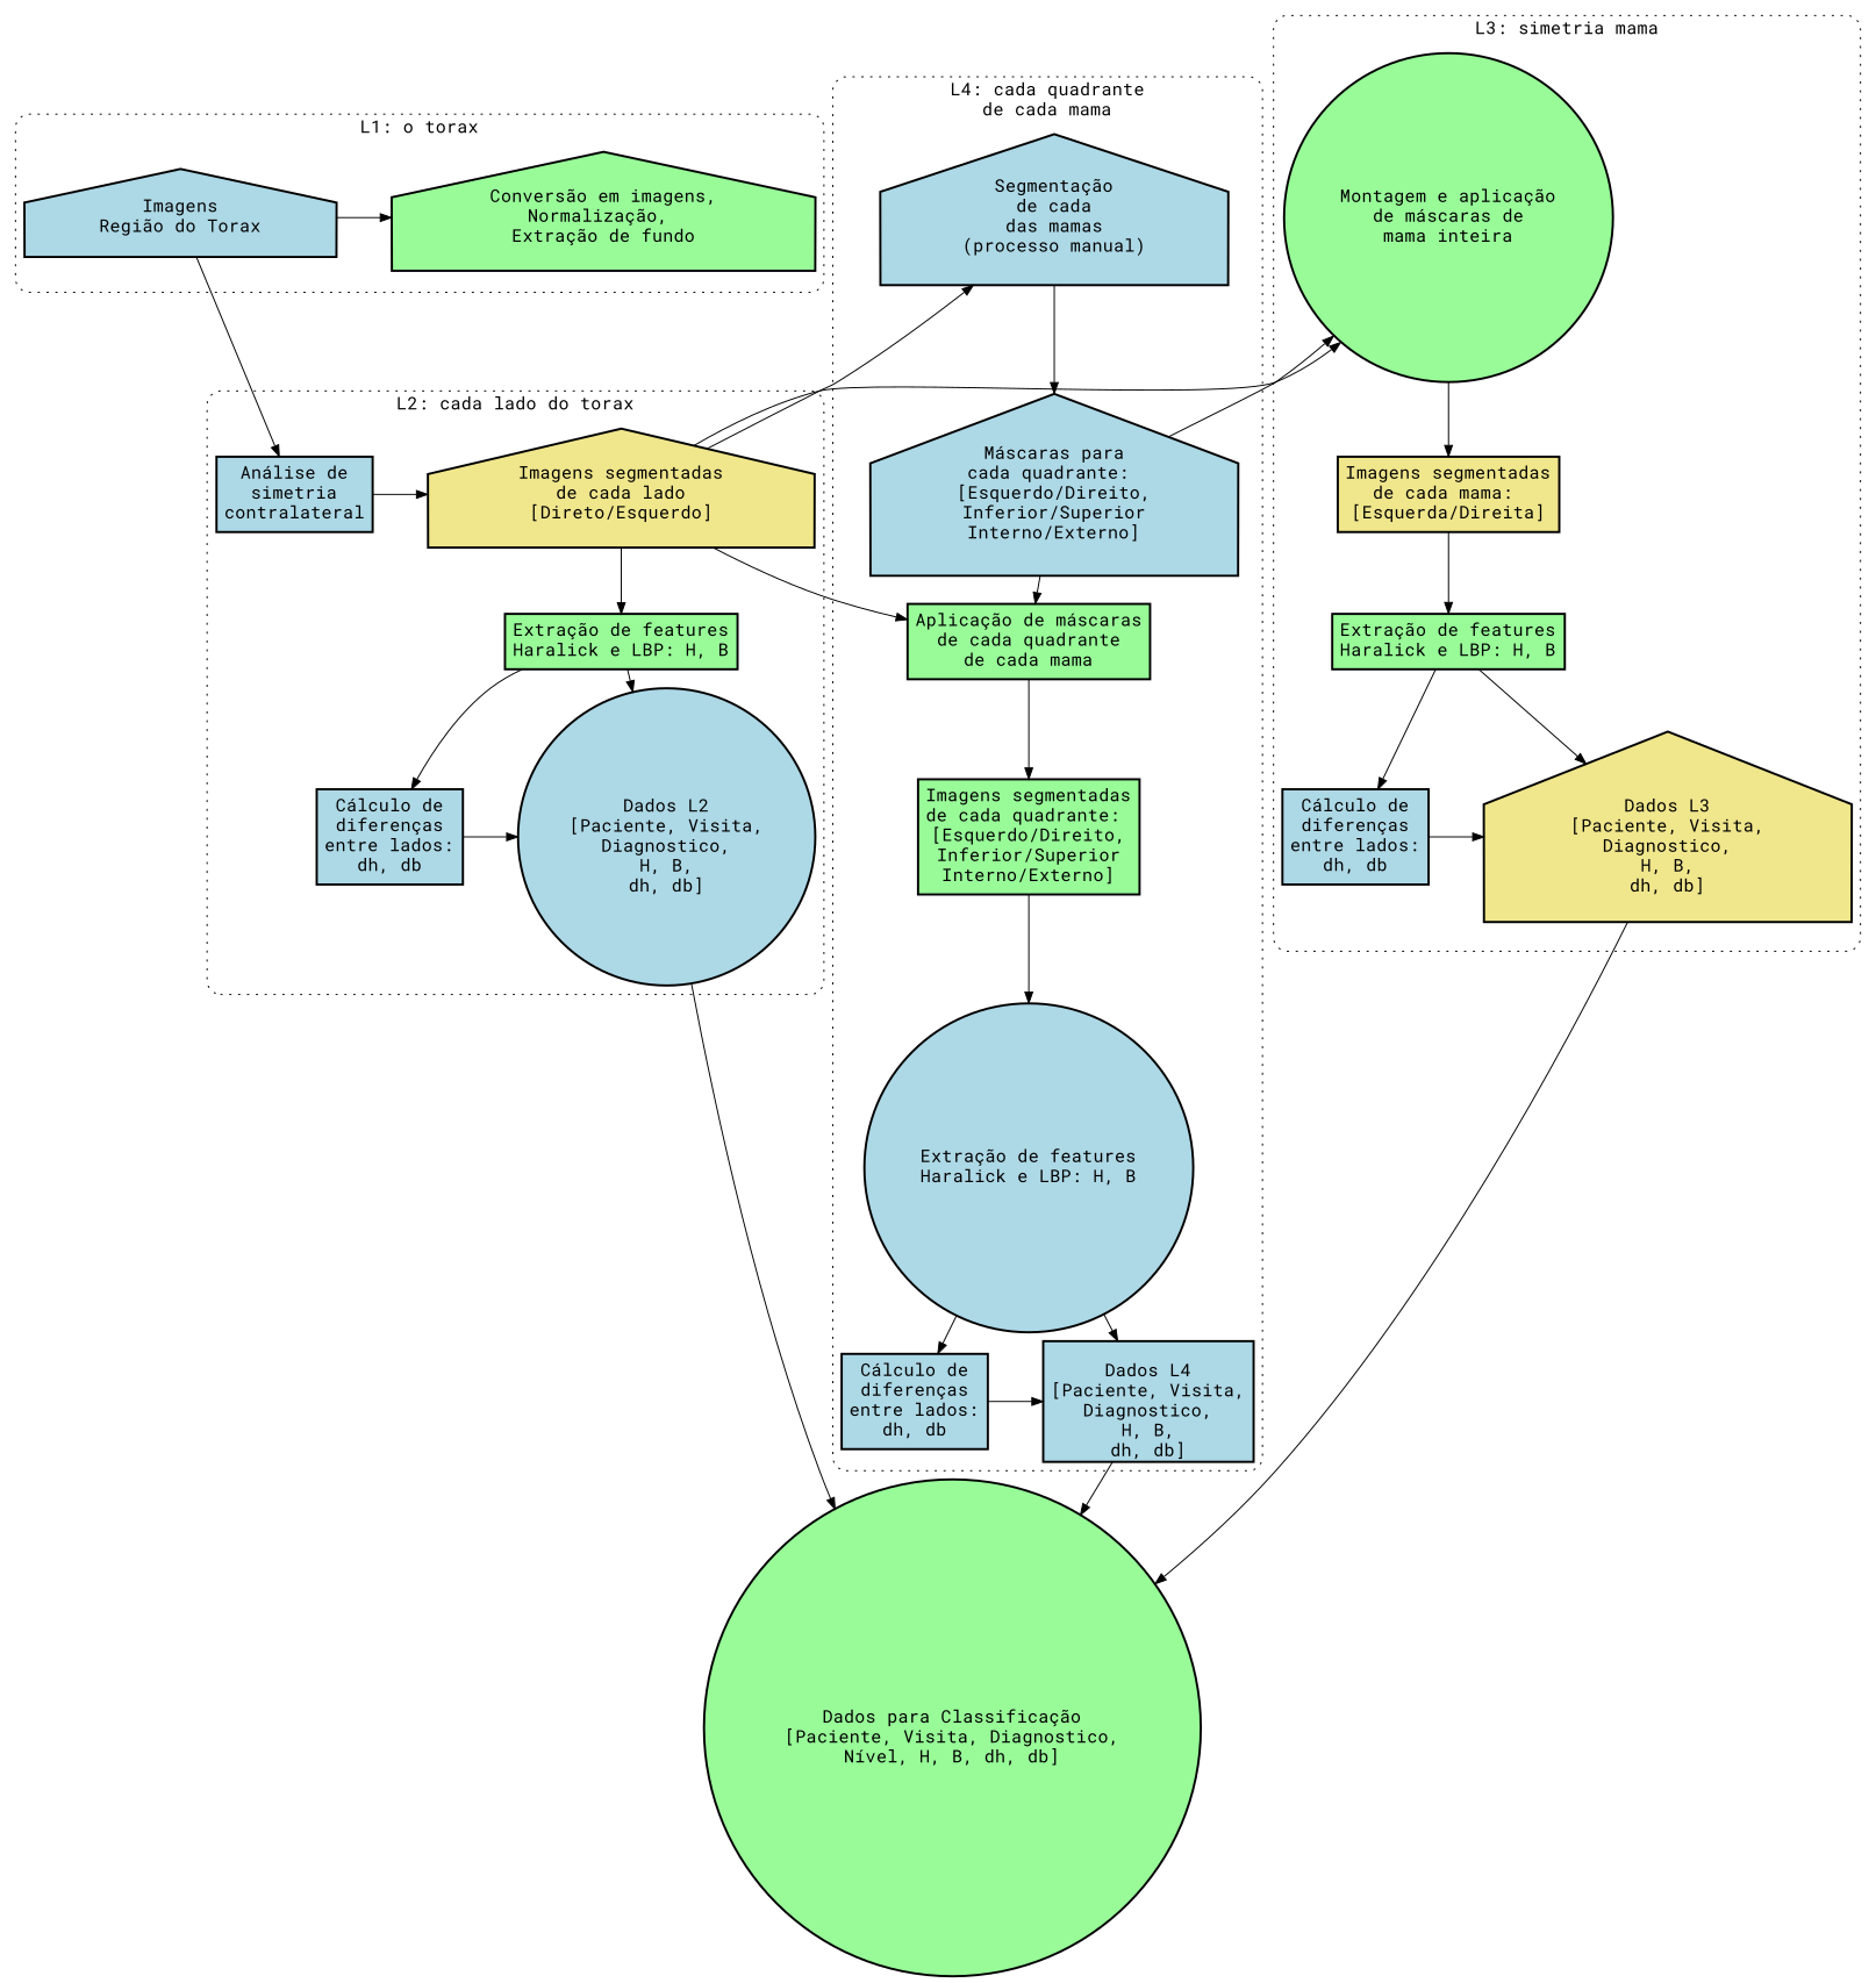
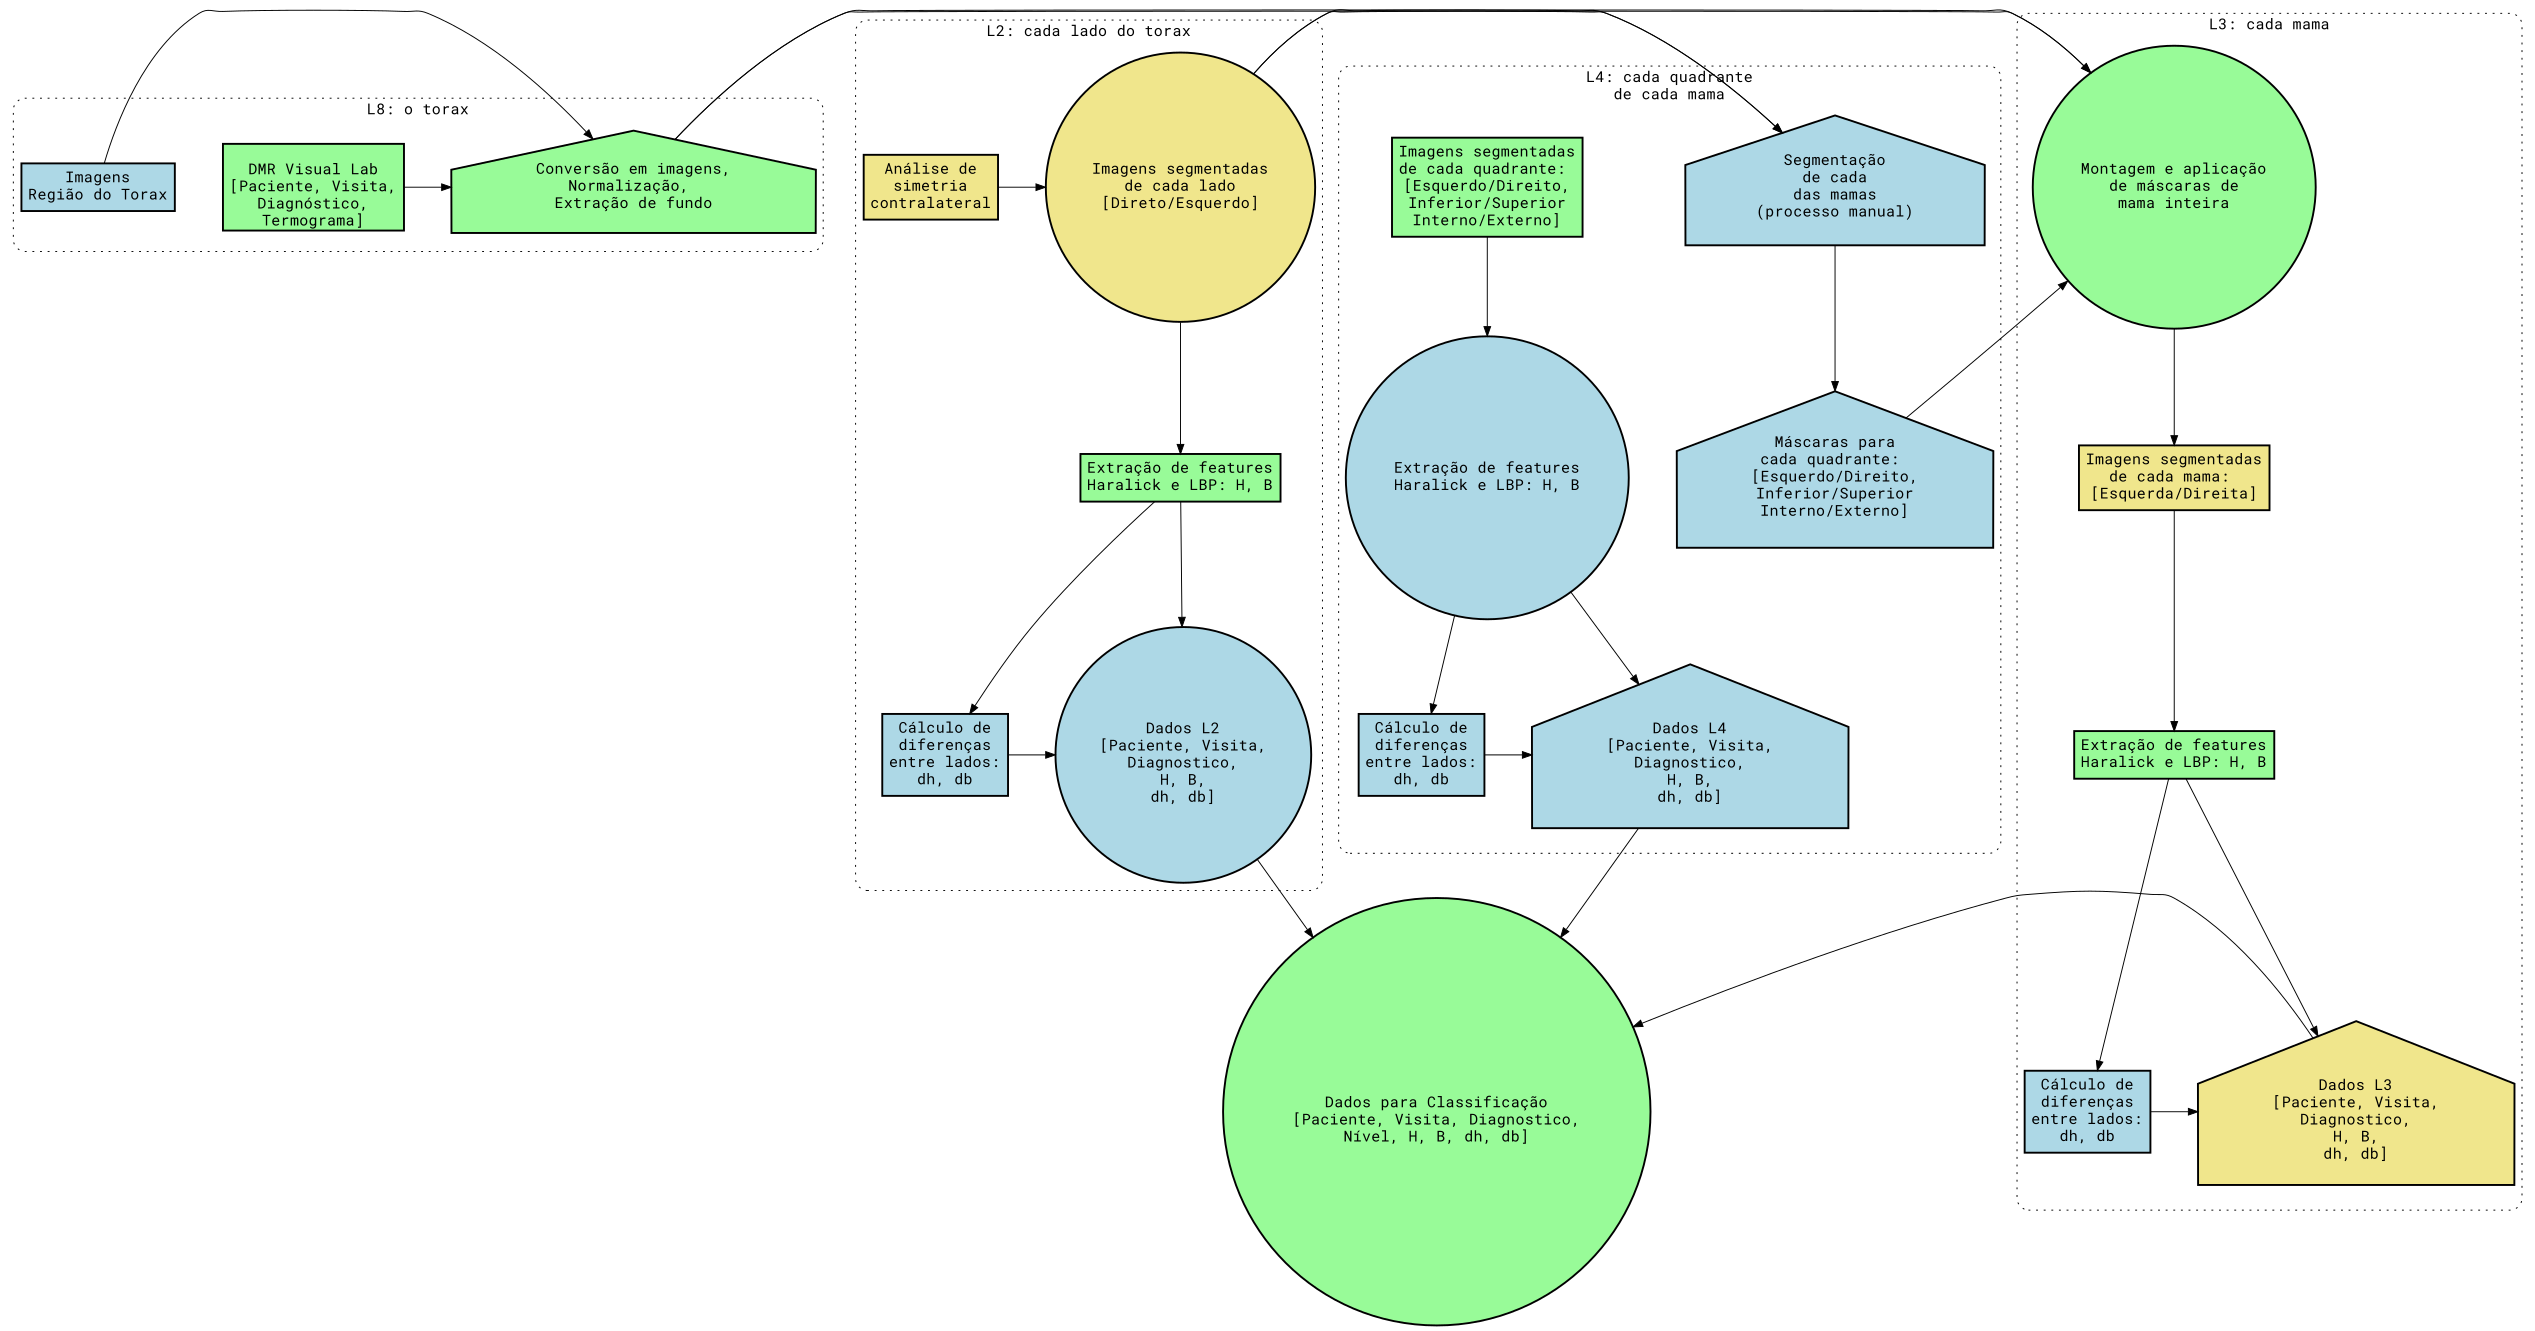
  digraph {
    fontname="Roboto Mono"
    nodesep=0.7
    ranksep=0.05
    node [fillcolor=lightblue fontname="Roboto Mono" fontsize=16 margin="0.1,0.1" shape=box style="filled,bold"]
    edge [fontname="Roboto Mono" fontsize=14]
+   n1 [fillcolor=palegreen label="\nDMR Visual Lab\n[Paciente, Visita,\nDiagnóstico,\nTermograma]" margin="0.1,0"]
    n2 [fillcolor=palegreen label="Conversão em imagens,\nNormalização, \nExtração de fundo" shape=house]
-   n3 [label="Imagens\nRegião do Torax" shape=house]
-   n4 [fillcolor=khaki label="Imagens segmentadas\nde cada lado\n[Direto/Esquerdo]" shape=house]
-   n5 [label="Análise de\nsimetria\ncontralateral"]
+   n3 [label="Imagens\nRegião do Torax"]
+   n4 [fillcolor=khaki label="Imagens segmentadas\nde cada lado\n[Direto/Esquerdo]" shape=circle]
+   n5 [fillcolor=khaki label="Análise de\nsimetria\ncontralateral"]
    n6 [label="Cálculo de\ndiferenças\nentre lados:\ndh, db"]
    n7 [label="\nDados L2\n[Paciente, Visita,\nDiagnostico,\nH, B,\ndh, db]" margin="0.1,0" shape=circle]
    n8 [fillcolor=palegreen label="Extração de features\nHaralick e LBP: H, B"]
    n9 [label="Cálculo de\ndiferenças\nentre lados:\ndh, db"]
    n10 [fillcolor=khaki label="\nDados L3\n[Paciente, Visita,\nDiagnostico,\nH, B,\ndh, db]" margin="0.1,0" shape=house]
    n11 [fillcolor=palegreen label="Montagem e aplicação\nde máscaras de\nmama inteira" shape=circle]
    n12 [fillcolor=khaki label="Imagens segmentadas\nde cada mama: \n[Esquerda/Direita]"]
    n13 [fillcolor=palegreen label="Extração de features\nHaralick e LBP: H, B"]
    n14 [label="Cálculo de\ndiferenças\nentre lados:\ndh, db"]
-   n15 [label="\nDados L4\n[Paciente, Visita,\nDiagnostico,\nH, B,\ndh, db]" margin="0.1,0"]
+   n15 [label="\nDados L4\n[Paciente, Visita,\nDiagnostico,\nH, B,\ndh, db]" margin="0.1,0" shape=house]
    n16 [label="Segmentação\nde cada\ndas mamas\n(processo manual)" shape=house]
    n17 [label="Máscaras para\ncada quadrante: \n[Esquerdo/Direito,\nInferior/Superior\nInterno/Externo]" shape=house]
-   n18 [fillcolor=palegreen label="Aplicação de máscaras\nde cada quadrante\nde cada mama"]
    n19 [fillcolor=palegreen label="Imagens segmentadas\nde cada quadrante: \n[Esquerdo/Direito,\nInferior/Superior\nInterno/Externo]"]
    n20 [label="Extração de features\nHaralick e LBP: H, B" shape=circle]
    n21 [fillcolor=palegreen label="\nDados para Classificação\n[Paciente, Visita, Diagnostico,\nNível, H, B, dh, db]" margin="0.1,0" shape=circle]
    subgraph cluster_1 {
      fontsize=16
-     label="L1: o torax"
+     label="L8: o torax"
      style="rounded,dotted"
      subgraph sub_2 {
        fontsize=16
        label="L1: o torax"
        rank=same
        style="rounded,dotted"
+       n1
        n2
        n3
      }
    }
    subgraph cluster_3 {
      fontsize=16
      label="L2: cada lado do torax"
      style="rounded,dotted"
      n8
      subgraph sub_4 {
        fontsize=16
        label="L2: cada lado do torax"
        rank=same
        style="rounded,dotted"
        n4
        n5
      }
      subgraph sub_5 {
        fontsize=16
        label="L2: cada lado do torax"
        rank=same
        style="rounded,dotted"
        n6
        n7
      }
    }
    subgraph cluster_6 {
      fontsize=16
-     label="L3: simetria mama"
+     label="L3: cada mama"
      style="rounded,dotted"
      n11
      n12
      n13
      subgraph sub_7 {
        fontsize=16
        label="L3: cada mama"
        rank=same
        style="rounded,dotted"
        n9
        n10
      }
    }
    subgraph cluster_8 {
      fontsize=16
      label="L4: cada quadrante\nde cada mama"
      style="rounded,dotted"
      n16
      n17
-     n18
      n19
      n20
      subgraph sub_9 {
        fontsize=16
        label="L4: cada quadrante\nde cada mama"
        rank=same
        style="rounded,dotted"
        n14
        n15
      }
    }
+   n1 -> n2
    n3 -> n2
-   n3 -> n5 [constraint=false]
    n4 -> n8
-   n4 -> n11 [constraint=false]
+   n2 -> n11 [constraint=false]
    n4 -> n16 [constraint=false]
-   n4 -> n18
    n5 -> n4
    n6 -> n7
    n7 -> n21 [constraint=true]
    n8 -> n6
    n8 -> n7
    n9 -> n10
    n10 -> n21 [constraint=false]
    n11 -> n12
    n12 -> n13
    n13 -> n9
    n13 -> n10
    n14 -> n15
    n15 -> n21 [constraint=true]
    n16 -> n17
    n17 -> n11 [constraint=false]
-   n17 -> n18
-   n18 -> n19
    n19 -> n20
    n20 -> n14
    n20 -> n15
  }
